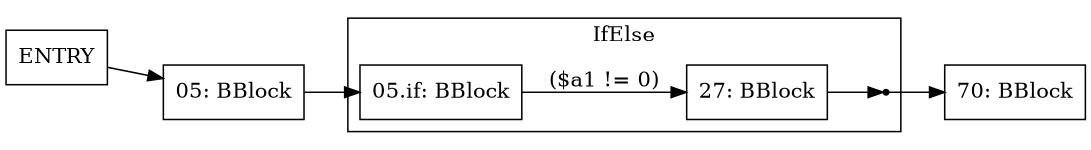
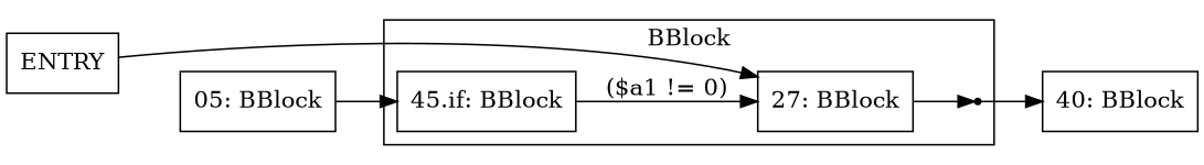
  digraph {
    rankdir=LR
    node [shape=box]
-   n1 [label="05.if: BBlock"]
+   n1 [label="45.if: BBlock"]
    n2 [label="27: BBlock"]
    "landing_0_05.if" [shape=point]
-   n4 [label="70: BBlock"]
+   n4 [label="40: BBlock"]
    n5 [label="05: BBlock"]
    ENTRY
    subgraph cluster_1 {
-     label=IfElse
+     label=BBlock
      n1
      n2
      "landing_0_05.if"
    }
    n1 -> n2 [label="($a1 != 0)"]
    n2 -> "landing_0_05.if"
    "landing_0_05.if" -> n4
    n5 -> n1
-   ENTRY -> n5
+   ENTRY -> n2
  }
